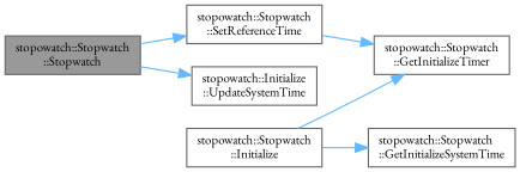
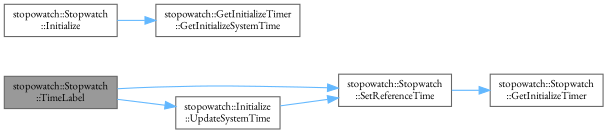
  digraph {
    fontname="EB Garamond"
    rankdir=LR
    node [color=grey40 fillcolor=white fontname="EB Garamond" fontsize=10 shape=box style=filled]
    edge [color=steelblue1 fontname="EB Garamond" fontsize=10 labelfontname=Helvetica labelfontsize=10 style=solid]
-   n1 [color=gray40 fillcolor=grey60 fontcolor=black height=0.2 label="stopowatch::Stopwatch\l::Stopwatch" width=0.4]
+   n1 [color=gray40 fillcolor=grey60 fontcolor=black height=0.2 label="stopowatch::Stopwatch\l::TimeLabel" width=0.4]
    n2 [height=0.2 label="stopowatch::Stopwatch\l::SetReferenceTime" width=0.4]
    n3 [height=0.2 label="stopowatch::Initialize\l::UpdateSystemTime" width=0.4]
    n4 [height=0.2 label="stopowatch::Stopwatch\l::GetInitializeTimer" width=0.4]
    n5 [height=0.2 label="stopowatch::Stopwatch\l::Initialize" width=0.4]
-   n6 [height=0.2 label="stopowatch::Stopwatch\l::GetInitializeSystemTime" width=0.4]
+   n6 [height=0.2 label="stopowatch::GetInitializeTimer\l::GetInitializeSystemTime" width=0.4]
    n1 -> n2
    n1 -> n3
    n2 -> n4
-   n5 -> n4
+   n3 -> n2
    n5 -> n6
  }
